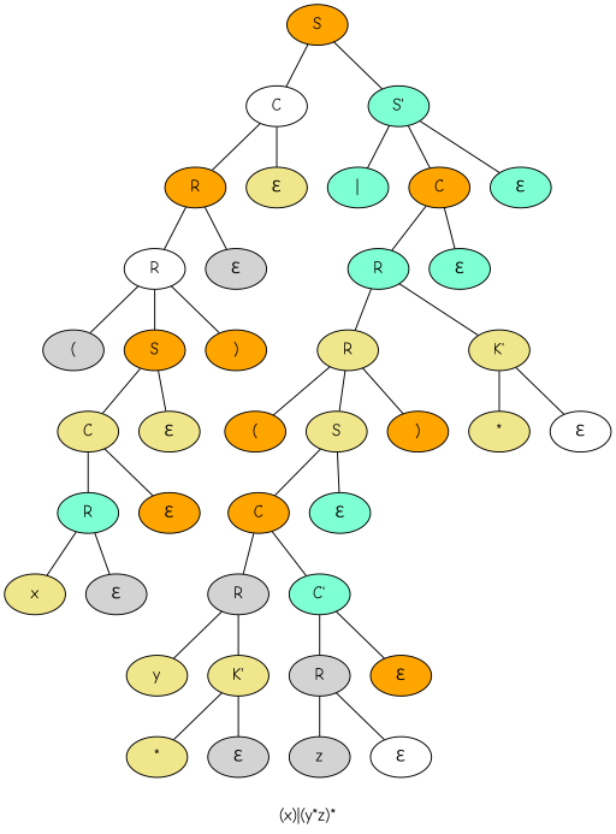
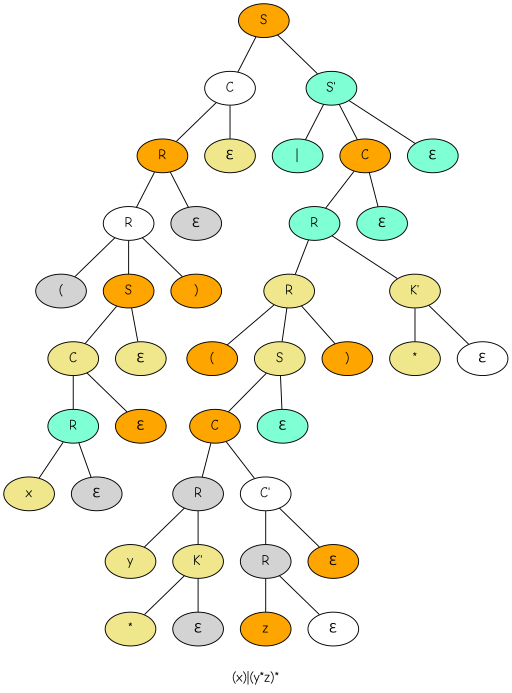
  graph {
    fontname="Comic Neue"
    label="(x)|(y*z)*"
    node [fillcolor=orange fontname="Comic Neue" style=filled]
    edge [fontname="Comic Neue"]
    n1 [label=S]
    n2 [fillcolor=white label=C]
    n3 [fillcolor=aquamarine label="S'"]
    n4 [label=R]
    n5 [fillcolor=khaki label="Ɛ"]
    n6 [fillcolor=aquamarine label="|"]
    n7 [label=C]
    n8 [fillcolor=aquamarine label="Ɛ"]
    n9 [fillcolor=white label=R]
    n10 [fillcolor=lightgrey label="Ɛ"]
    n11 [fillcolor=lightgrey label="("]
    n12 [label=S]
    n13 [label=")"]
    n14 [fillcolor=khaki label=C]
    n15 [fillcolor=khaki label="Ɛ"]
    n16 [fillcolor=aquamarine label=R]
    n17 [label="Ɛ"]
    n18 [fillcolor=khaki label=x]
    n19 [fillcolor=lightgrey label="Ɛ"]
    n20 [fillcolor=aquamarine label=R]
    n21 [fillcolor=aquamarine label="Ɛ"]
    n22 [fillcolor=khaki label=R]
    n23 [fillcolor=khaki label="K'"]
    n24 [label="("]
    n25 [fillcolor=khaki label=S]
    n26 [label=")"]
    n27 [fillcolor=khaki label="*"]
    n28 [fillcolor=white label="Ɛ"]
    n29 [label=C]
    n30 [fillcolor=aquamarine label="Ɛ"]
    n31 [fillcolor=lightgrey label=R]
-   n32 [fillcolor=aquamarine label="C'"]
+   n32 [fillcolor=white label="C'"]
    n33 [fillcolor=khaki label=y]
    n34 [fillcolor=khaki label="K'"]
    n35 [fillcolor=lightgrey label=R]
    n36 [label="Ɛ"]
    n37 [fillcolor=khaki label="*"]
    n38 [fillcolor=lightgrey label="Ɛ"]
-   n39 [fillcolor=lightgrey label=z]
+   n39 [label=z]
    n40 [fillcolor=white label="Ɛ"]
    n1 -- n2
    n1 -- n3
    n2 -- n4
    n2 -- n5
    n3 -- n6
    n3 -- n7
    n3 -- n8
    n4 -- n9
    n4 -- n10
    n7 -- n20
    n7 -- n21
    n9 -- n11
    n9 -- n12
    n9 -- n13
    n12 -- n14
    n12 -- n15
    n14 -- n16
    n14 -- n17
    n16 -- n18
    n16 -- n19
    n20 -- n22
    n20 -- n23
    n22 -- n24
    n22 -- n25
    n22 -- n26
    n23 -- n27
    n23 -- n28
    n25 -- n29
    n25 -- n30
    n29 -- n31
    n29 -- n32
    n31 -- n33
    n31 -- n34
    n32 -- n35
    n32 -- n36
    n34 -- n37
    n34 -- n38
    n35 -- n39
    n35 -- n40
  }
